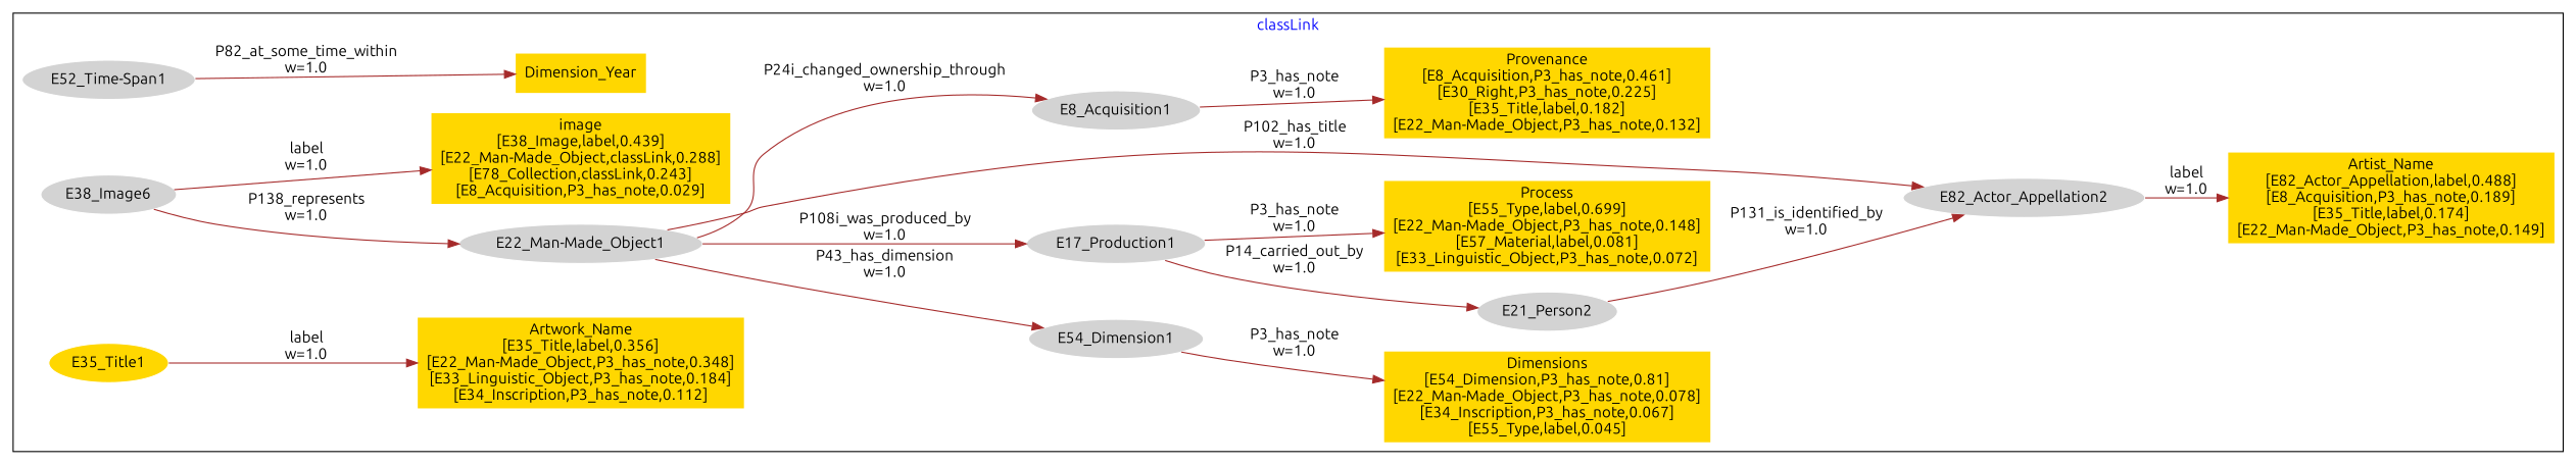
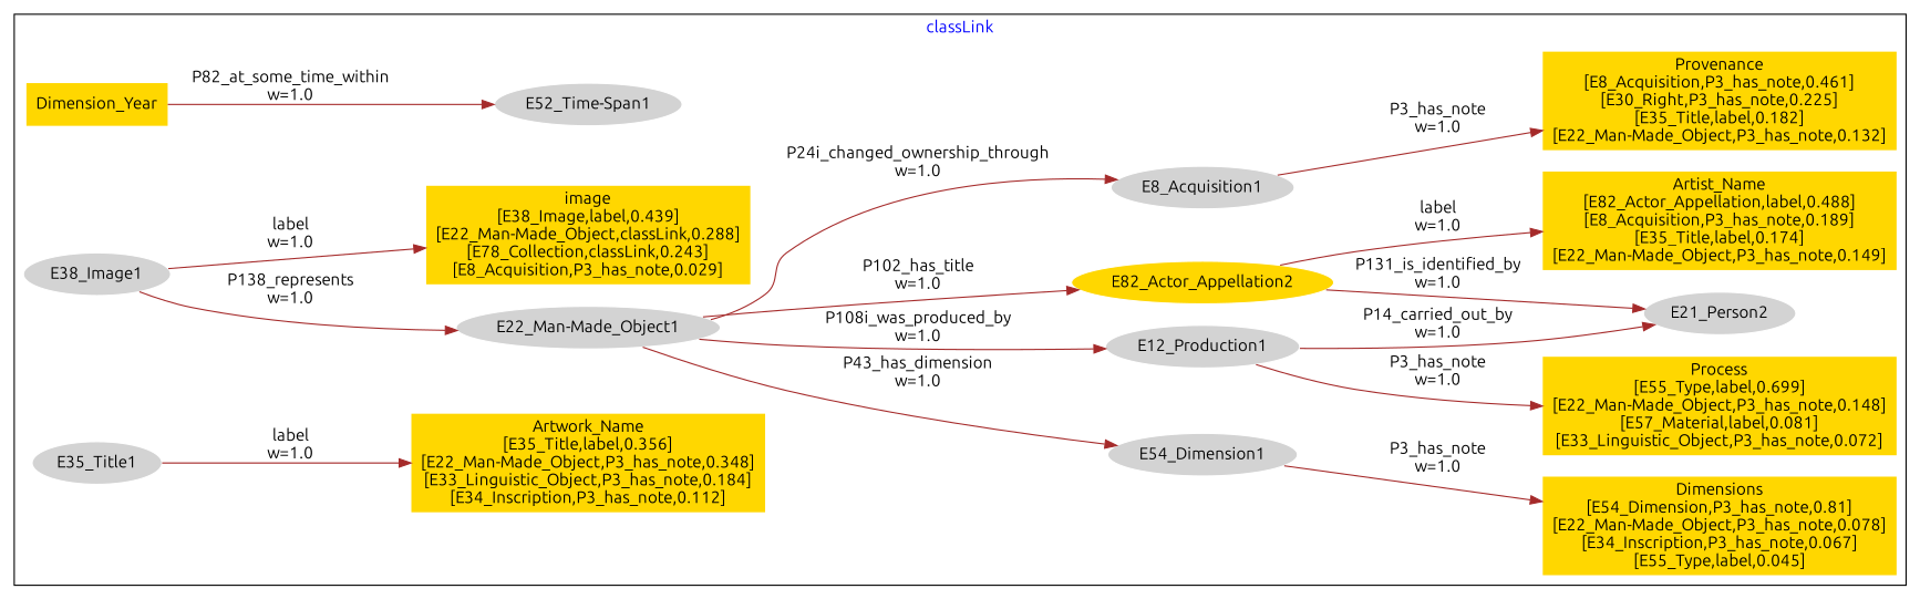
  digraph {
    fontcolor=blue
    fontname=Ubuntu
    rankdir=LR
    remincross=true
    node [color=white fillcolor=lightgray fontname=Ubuntu style=filled]
    edge [color=brown fontcolor=black fontname=Ubuntu]
    n1 [label="E52_Time-Span1"]
    n2 [fillcolor=gold label=Dimension_Year shape=plaintext color=""]
    n3 [label=E54_Dimension1]
    n4 [fillcolor=gold label="Dimensions\n[E54_Dimension,P3_has_note,0.81]\n[E22_Man-Made_Object,P3_has_note,0.078]\n[E34_Inscription,P3_has_note,0.067]\n[E55_Type,label,0.045]" shape=plaintext color=""]
    n5 [label="E22_Man-Made_Object1"]
-   n6 [label=E17_Production1]
-   n7 [label=E38_Image6]
+   n6 [label=E12_Production1]
+   n7 [label=E38_Image1]
    n8 [fillcolor=gold label="image\n[E38_Image,label,0.439]\n[E22_Man-Made_Object,classLink,0.288]\n[E78_Collection,classLink,0.243]\n[E8_Acquisition,P3_has_note,0.029]" shape=plaintext color=""]
-   n9 [label=E82_Actor_Appellation2]
+   n9 [fillcolor=gold label=E82_Actor_Appellation2]
    n10 [fillcolor=gold label="Artist_Name\n[E82_Actor_Appellation,label,0.488]\n[E8_Acquisition,P3_has_note,0.189]\n[E35_Title,label,0.174]\n[E22_Man-Made_Object,P3_has_note,0.149]" shape=plaintext color=""]
    n11 [label=E21_Person2]
    n12 [fillcolor=gold label="Process\n[E55_Type,label,0.699]\n[E22_Man-Made_Object,P3_has_note,0.148]\n[E57_Material,label,0.081]\n[E33_Linguistic_Object,P3_has_note,0.072]" shape=plaintext color=""]
-   n13 [fillcolor=gold label=E35_Title1]
+   n13 [label=E35_Title1]
    n14 [fillcolor=gold label="Artwork_Name\n[E35_Title,label,0.356]\n[E22_Man-Made_Object,P3_has_note,0.348]\n[E33_Linguistic_Object,P3_has_note,0.184]\n[E34_Inscription,P3_has_note,0.112]" shape=plaintext color=""]
    n15 [label=E8_Acquisition1]
    n16 [fillcolor=gold label="Provenance\n[E8_Acquisition,P3_has_note,0.461]\n[E30_Right,P3_has_note,0.225]\n[E35_Title,label,0.182]\n[E22_Man-Made_Object,P3_has_note,0.132]" shape=plaintext color=""]
    subgraph cluster_1 {
      label=classLink
      n1
      n2
      n3
      n4
      n5
      n6
      n7
      n8
      n9
      n10
      n11
      n12
      n13
      n14
      n15
      n16
    }
-   n1 -> n2 [label="P82_at_some_time_within\nw=1.0"]
+   n2 -> n1 [label="P82_at_some_time_within\nw=1.0"]
    n3 -> n4 [label="P3_has_note\nw=1.0"]
    n5 -> n3 [label="P43_has_dimension\nw=1.0"]
    n5 -> n6 [label="P108i_was_produced_by\nw=1.0"]
    n5 -> n9 [label="P102_has_title\nw=1.0"]
    n5 -> n15 [label="P24i_changed_ownership_through\nw=1.0"]
    n6 -> n11 [label="P14_carried_out_by\nw=1.0"]
    n6 -> n12 [label="P3_has_note\nw=1.0"]
    n7 -> n5 [label="P138_represents\nw=1.0"]
    n7 -> n8 [label="label\nw=1.0"]
    n9 -> n10 [label="label\nw=1.0"]
-   n11 -> n9 [label="P131_is_identified_by\nw=1.0"]
+   n9 -> n11 [label="P131_is_identified_by\nw=1.0"]
    n13 -> n14 [label="label\nw=1.0"]
    n15 -> n16 [label="P3_has_note\nw=1.0"]
  }
